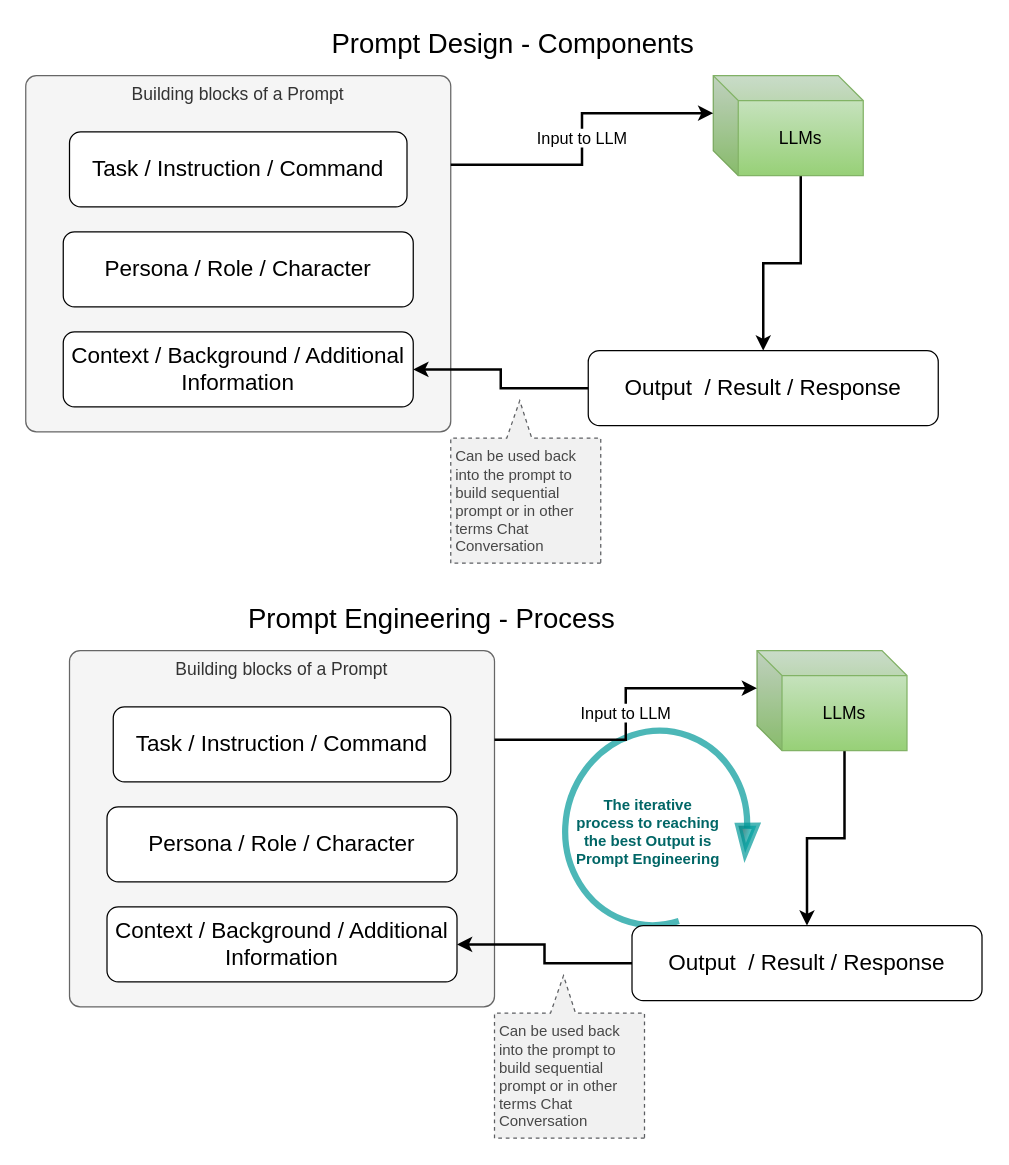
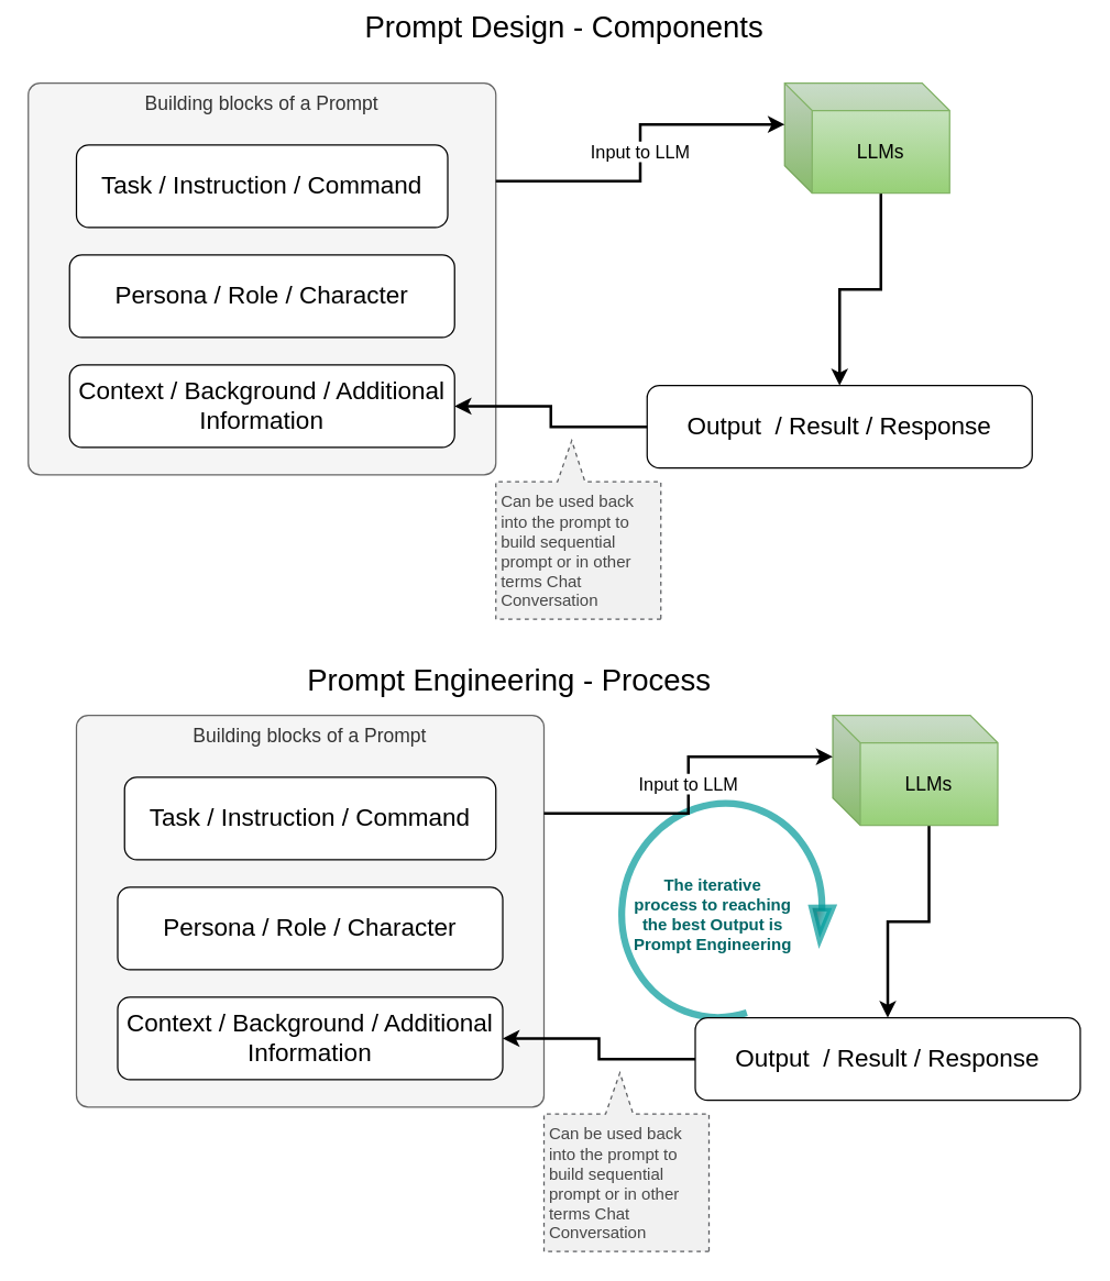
  <mxCell id="0" />
  <mxCell id="1" parent="0" />
  <mxCell id="2" value="&lt;font style=&quot;font-size: 18px;&quot;&gt;Output&amp;nbsp; / Result / Response&lt;/font&gt;" style="rounded=1;whiteSpace=wrap;html=1;" vertex="1" parent="1"><mxGeometry x="470" y="280" width="280" height="60" as="geometry" /></mxCell>
  <mxCell id="3" value="" style="group" vertex="1" connectable="0" parent="1"><mxGeometry x="20" y="60" width="340" height="285" as="geometry" /></mxCell>
  <mxCell id="4" value="&lt;font style=&quot;font-size: 14px;&quot;&gt;Building blocks of a Prompt&lt;/font&gt;" style="rounded=1;whiteSpace=wrap;html=1;glass=0;shadow=0;fillColor=#f5f5f5;fontColor=#333333;strokeColor=#666666;arcSize=3;verticalAlign=top;" vertex="1" parent="3"><mxGeometry width="340" height="285" as="geometry" /></mxCell>
  <mxCell id="5" value="&lt;font style=&quot;font-size: 18px;&quot;&gt;Persona / Role / Character&lt;/font&gt;" style="rounded=1;whiteSpace=wrap;html=1;" vertex="1" parent="3"><mxGeometry x="30" y="125" width="280" height="60" as="geometry" /></mxCell>
  <mxCell id="6" value="&lt;font style=&quot;font-size: 18px;&quot;&gt;Task / Instruction / Command&lt;/font&gt;" style="rounded=1;whiteSpace=wrap;html=1;" vertex="1" parent="3"><mxGeometry x="35" y="45" width="270" height="60" as="geometry" /></mxCell>
  <mxCell id="7" value="&lt;font style=&quot;font-size: 18px;&quot;&gt;Context / Background / Additional Information&lt;/font&gt;" style="rounded=1;whiteSpace=wrap;html=1;" vertex="1" parent="3"><mxGeometry x="30" y="205" width="280" height="60" as="geometry" /></mxCell>
  <mxCell id="8" style="edgeStyle=orthogonalEdgeStyle;rounded=0;orthogonalLoop=1;jettySize=auto;html=1;exitX=0;exitY=0.5;exitDx=0;exitDy=0;entryX=1;entryY=0.5;entryDx=0;entryDy=0;strokeWidth=2;" edge="1" parent="1" source="2" target="7"><mxGeometry relative="1" as="geometry" /></mxCell>
  <mxCell id="9" style="edgeStyle=orthogonalEdgeStyle;rounded=0;orthogonalLoop=1;jettySize=auto;html=1;exitX=0;exitY=0;exitDx=70;exitDy=80;exitPerimeter=0;strokeWidth=2;" edge="1" parent="1" source="10" target="2"><mxGeometry relative="1" as="geometry" /></mxCell>
  <mxCell id="10" value="&lt;font style=&quot;font-size: 14px;&quot;&gt;LLMs&lt;/font&gt;" style="shape=cube;whiteSpace=wrap;html=1;boundedLbl=1;backgroundOutline=1;darkOpacity=0.05;darkOpacity2=0.1;fillColor=#d5e8d4;gradientColor=#97d077;strokeColor=#82b366;" vertex="1" parent="1"><mxGeometry x="570" y="60" width="120" height="80" as="geometry" /></mxCell>
  <mxCell id="11" value="&lt;font style=&quot;font-size: 13px;&quot;&gt;Input to LLM&lt;/font&gt;" style="edgeStyle=orthogonalEdgeStyle;rounded=0;orthogonalLoop=1;jettySize=auto;html=1;exitX=1;exitY=0.25;exitDx=0;exitDy=0;entryX=0;entryY=0;entryDx=0;entryDy=30;entryPerimeter=0;strokeWidth=2;" edge="1" parent="1" source="4" target="10"><mxGeometry relative="1" as="geometry" /></mxCell>
  <mxCell id="12" value="Can be used back into the prompt to build sequential prompt or in other terms Chat Conversation  " style="shape=callout;whiteSpace=wrap;perimeter=calloutPerimeter;direction=west;size=30;position=0.46;base=20;position2=0.54;dashed=1;fillColor=#eeeeee;strokeColor=#36393d;align=left;labelBorderColor=none;opacity=80;textOpacity=70;spacingTop=2;spacing=4;" vertex="1" parent="1"><mxGeometry x="360" y="320" width="120" height="130" as="geometry" /></mxCell>
  <mxCell id="13" value="" style="verticalLabelPosition=bottom;html=1;verticalAlign=top;strokeWidth=5;shape=mxgraph.lean_mapping.physical_pull;pointerEvents=1;direction=west;textDirection=ltr;labelPosition=right;align=left;flipH=1;gradientColor=#003333;gradientDirection=west;perimeterSpacing=2;fillColor=#00CCCC;opacity=70;strokeColor=#009999;rotation=15;" vertex="1" parent="1"><mxGeometry x="451.25" y="583.75" width="150" height="157.5" as="geometry" /></mxCell>
- <mxCell id="14" value="Prompt Design - Components" style="text;html=1;strokeColor=none;fillColor=none;align=center;verticalAlign=middle;whiteSpace=wrap;rounded=0;fontSize=22;" vertex="1" parent="1"><mxGeometry x="230" width="360" height="30" as="geometry" y="20" /></mxCell>
- <mxCell id="15" value="Prompt Engineering - Process" style="text;html=1;strokeColor=none;fillColor=none;align=center;verticalAlign=middle;whiteSpace=wrap;rounded=0;fontSize=22;" vertex="1" parent="1"><mxGeometry x="165" y="480" width="360" height="30" as="geometry" /></mxCell>
+ <mxCell id="14" value="Prompt Design - Components" style="text;html=1;strokeColor=none;fillColor=none;align=center;verticalAlign=middle;whiteSpace=wrap;rounded=0;fontSize=22;" vertex="1" parent="1"><mxGeometry x="230" y="5" width="360" height="30" as="geometry" /></mxCell>
+ <mxCell id="15" value="Prompt Engineering - Process" style="text;html=1;strokeColor=none;fillColor=none;align=center;verticalAlign=middle;whiteSpace=wrap;rounded=0;fontSize=22;" vertex="1" parent="1"><mxGeometry x="190" y="480" width="360" height="30" as="geometry" /></mxCell>
  <mxCell id="16" value="&lt;font style=&quot;font-size: 18px;&quot;&gt;Output&amp;nbsp; / Result / Response&lt;/font&gt;" style="rounded=1;whiteSpace=wrap;html=1;" vertex="1" parent="1"><mxGeometry x="505" y="740" width="280" height="60" as="geometry" /></mxCell>
  <mxCell id="17" value="" style="group" vertex="1" connectable="0" parent="1"><mxGeometry x="55" y="520" width="340" height="285" as="geometry" /></mxCell>
  <mxCell id="18" value="&lt;font style=&quot;font-size: 14px;&quot;&gt;Building blocks of a Prompt&lt;/font&gt;" style="rounded=1;whiteSpace=wrap;html=1;glass=0;shadow=0;fillColor=#f5f5f5;fontColor=#333333;strokeColor=#666666;arcSize=3;verticalAlign=top;" vertex="1" parent="17"><mxGeometry width="340" height="285" as="geometry" /></mxCell>
  <mxCell id="19" value="&lt;font style=&quot;font-size: 18px;&quot;&gt;Persona / Role / Character&lt;/font&gt;" style="rounded=1;whiteSpace=wrap;html=1;" vertex="1" parent="17"><mxGeometry x="30" y="125" width="280" height="60" as="geometry" /></mxCell>
  <mxCell id="20" value="&lt;font style=&quot;font-size: 18px;&quot;&gt;Task / Instruction / Command&lt;/font&gt;" style="rounded=1;whiteSpace=wrap;html=1;" vertex="1" parent="17"><mxGeometry x="35" y="45" width="270" height="60" as="geometry" /></mxCell>
  <mxCell id="21" value="&lt;font style=&quot;font-size: 18px;&quot;&gt;Context / Background / Additional Information&lt;/font&gt;" style="rounded=1;whiteSpace=wrap;html=1;" vertex="1" parent="17"><mxGeometry x="30" y="205" width="280" height="60" as="geometry" /></mxCell>
  <mxCell id="22" style="edgeStyle=orthogonalEdgeStyle;rounded=0;orthogonalLoop=1;jettySize=auto;html=1;exitX=0;exitY=0.5;exitDx=0;exitDy=0;entryX=1;entryY=0.5;entryDx=0;entryDy=0;strokeWidth=2;" edge="1" parent="1" source="16" target="21"><mxGeometry relative="1" as="geometry" /></mxCell>
  <mxCell id="23" style="edgeStyle=orthogonalEdgeStyle;rounded=0;orthogonalLoop=1;jettySize=auto;html=1;exitX=0;exitY=0;exitDx=70;exitDy=80;exitPerimeter=0;strokeWidth=2;" edge="1" parent="1" source="24" target="16"><mxGeometry relative="1" as="geometry" /></mxCell>
  <mxCell id="24" value="&lt;font style=&quot;font-size: 14px;&quot;&gt;LLMs&lt;/font&gt;" style="shape=cube;whiteSpace=wrap;html=1;boundedLbl=1;backgroundOutline=1;darkOpacity=0.05;darkOpacity2=0.1;fillColor=#d5e8d4;gradientColor=#97d077;strokeColor=#82b366;" vertex="1" parent="1"><mxGeometry x="605" y="520" width="120" height="80" as="geometry" /></mxCell>
  <mxCell id="25" value="&lt;font style=&quot;font-size: 13px;&quot;&gt;Input to LLM&lt;/font&gt;" style="edgeStyle=orthogonalEdgeStyle;rounded=0;orthogonalLoop=1;jettySize=auto;html=1;exitX=1;exitY=0.25;exitDx=0;exitDy=0;entryX=0;entryY=0;entryDx=0;entryDy=30;entryPerimeter=0;strokeWidth=2;" edge="1" parent="1" source="18" target="24"><mxGeometry relative="1" as="geometry" /></mxCell>
  <mxCell id="26" value="Can be used back into the prompt to build sequential prompt or in other terms Chat Conversation  " style="shape=callout;whiteSpace=wrap;perimeter=calloutPerimeter;direction=west;size=30;position=0.46;base=20;position2=0.54;dashed=1;fillColor=#eeeeee;strokeColor=#36393d;align=left;labelBorderColor=none;opacity=80;textOpacity=70;spacingTop=2;spacing=4;" vertex="1" parent="1"><mxGeometry x="395" y="780" width="120" height="130" as="geometry" /></mxCell>
  <mxCell id="27" value="&lt;b&gt;&lt;font color=&quot;#006666&quot;&gt;The iterative process to reaching the best Output is Prompt Engineering&lt;/font&gt;&lt;/b&gt;" style="text;html=1;strokeColor=none;fillColor=none;align=center;verticalAlign=middle;whiteSpace=wrap;rounded=0;" vertex="1" parent="1"><mxGeometry x="457.5" y="650" width="120" height="30" as="geometry" /></mxCell>
